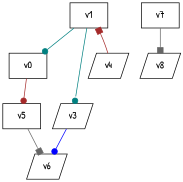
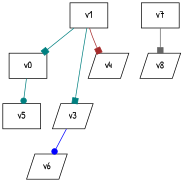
  digraph {
    fontname="Patrick Hand"
    node [fontname="Patrick Hand" shape=box]
    edge [arrowhead=box color=brown fontname="Patrick Hand"]
    n1 [label=v0]
    v1
    v3 [shape=parallelogram]
    v4 [shape=parallelogram]
    v5
    v6 [shape=parallelogram]
    v8 [shape=parallelogram]
    v7
-   n1 -> v5 [arrowhead=dot]
-   v1 -> n1 [arrowhead=dot color=teal]
-   v1 -> v3 [arrowhead=dot color=teal]
-   v4 -> v1
+   n1 -> v5 [arrowhead=dot color=teal]
+   v1 -> n1 [color=teal]
+   v1 -> v3 [color=teal]
+   v1 -> v4
    v3 -> v6 [arrowhead=dot color=blue]
-   v5 -> v6 [color=gray40]
    v7 -> v8 [color=gray40]
  }
